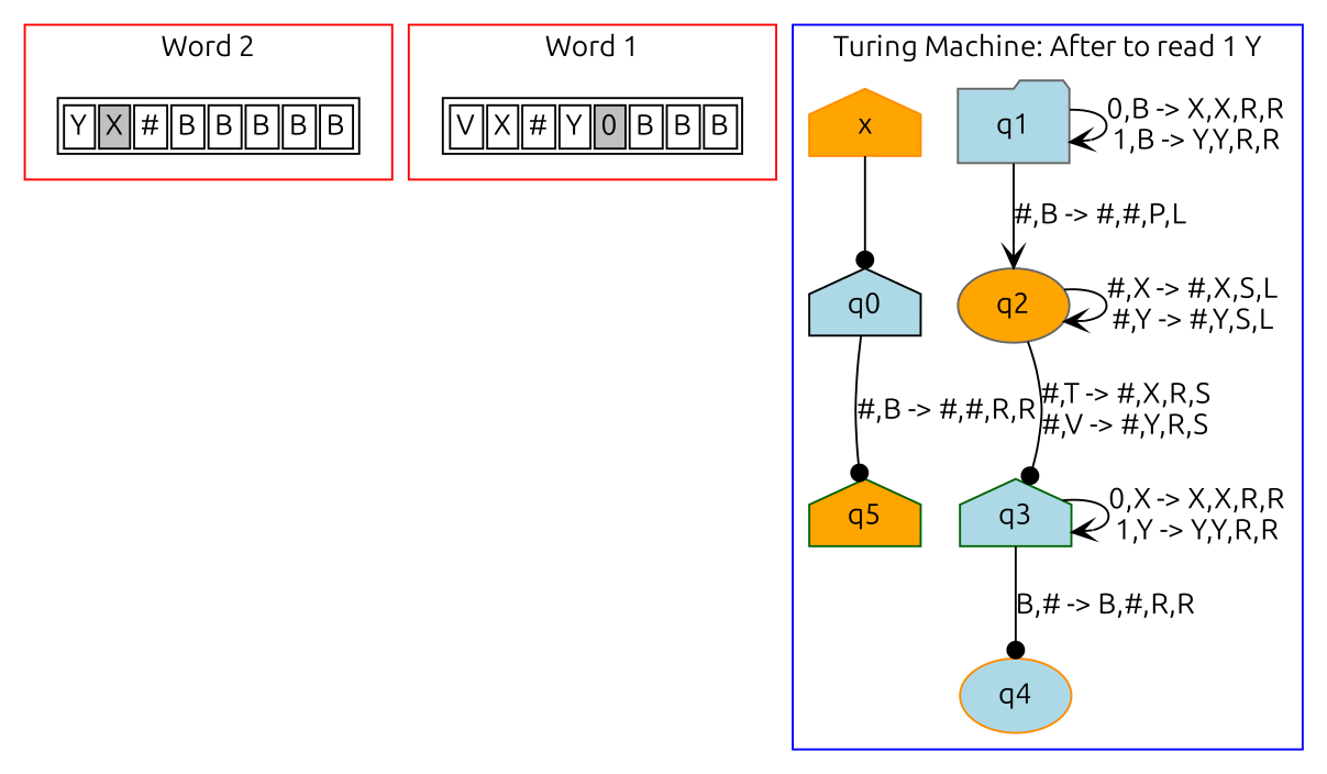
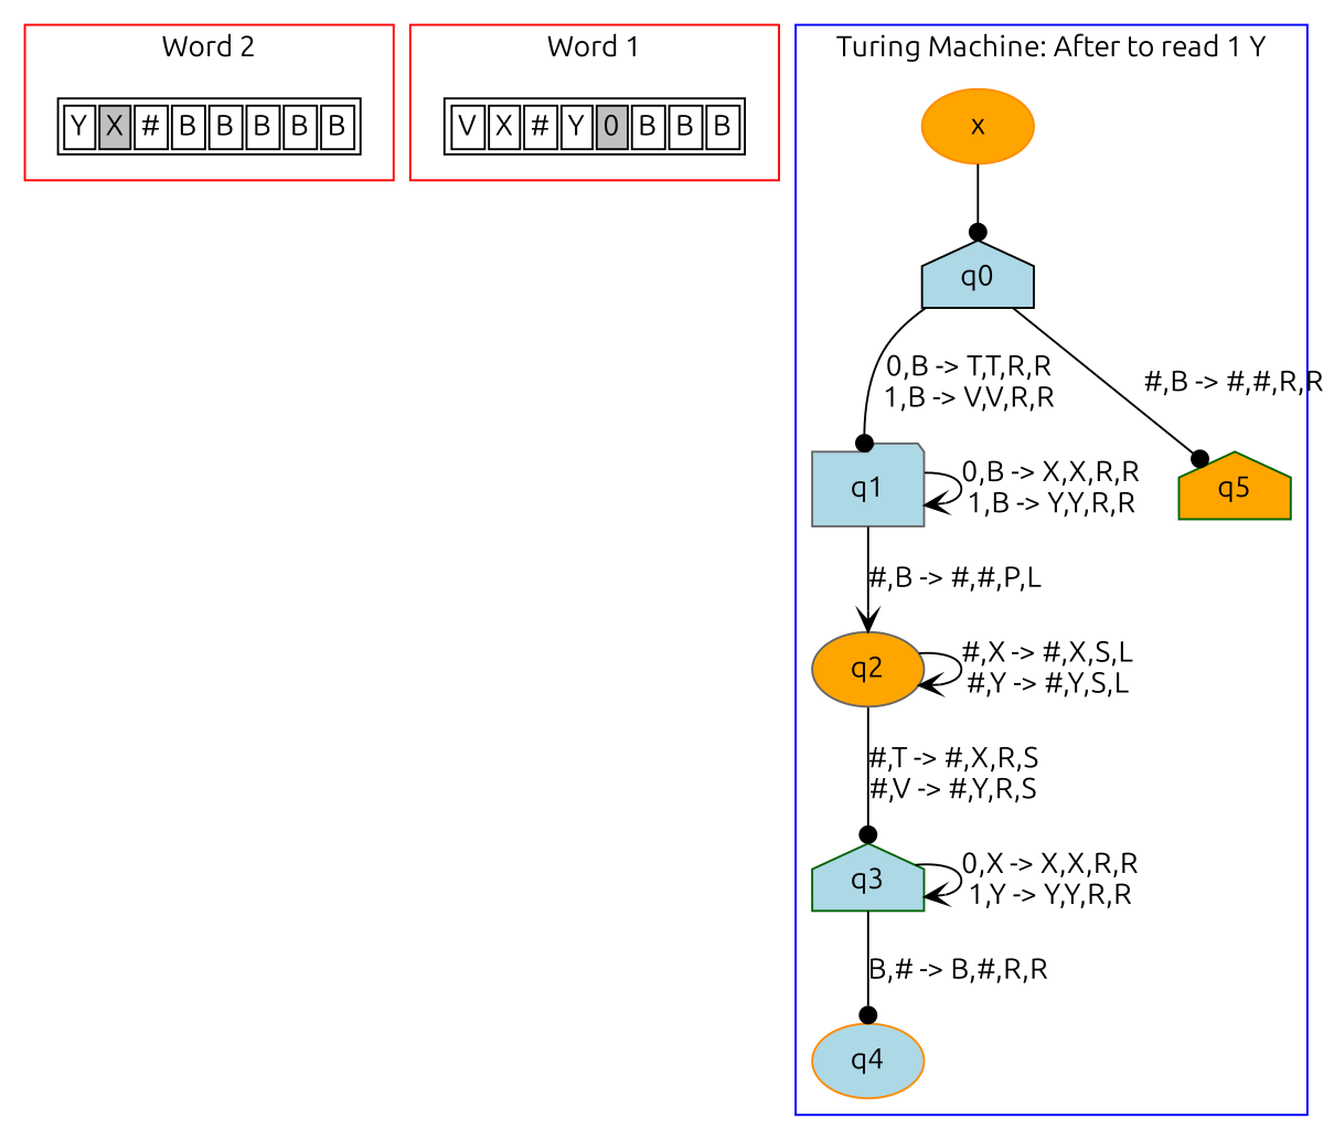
  digraph {
    fontname=Ubuntu
    node [fontname=Ubuntu shape=house fillcolor=lightblue style=filled]
    edge [arrowhead=dot fontname=Ubuntu]
    n1 [label=<<TABLE> <TR> <TD><FONT>Y</FONT></TD> <TD BGCOLOR="gray"><FONT>X</FONT></TD> <TD><FONT>#</FONT></TD> <TD><FONT>B</FONT></TD> <TD><FONT>B</FONT></TD> <TD><FONT>B</FONT></TD> <TD><FONT>B</FONT></TD> <TD><FONT>B</FONT></TD> </TR> </TABLE>> shape=plaintext fillcolor="" style=""]
    n2 [label=<<TABLE> <TR> <TD><FONT>V</FONT></TD> <TD><FONT>X</FONT></TD> <TD><FONT>#</FONT></TD> <TD><FONT>Y</FONT></TD> <TD BGCOLOR="gray"><FONT>0</FONT></TD> <TD><FONT>B</FONT></TD> <TD><FONT>B</FONT></TD> <TD><FONT>B</FONT></TD> </TR> </TABLE>> shape=plaintext fillcolor="" style=""]
    q0 [color=black]
    q1 [color=gray40 shape=folder]
    q5 [color=darkgreen fillcolor=orange]
    q2 [color=gray40 fillcolor=orange shape=ellipse]
    q3 [color=darkgreen]
    q4 [color=darkorange shape=ellipse]
-   x [color=darkorange fillcolor=orange]
+   x [color=darkorange fillcolor=orange shape=ellipse]
    subgraph cluster_1 {
      color=red
      label="Word 2"
      n1
    }
    subgraph cluster_2 {
      color=red
      label="Word 1"
      n2
    }
    subgraph cluster_3 {
      color=blue
      label="Turing Machine: After to read 1 Y"
      q0
      q1
      q5
      q2
      q3
      q4
      x
    }
+   q0 -> q1 [label="0,B -> T,T,R,R\n1,B -> V,V,R,R"]
    q0 -> q5 [label="#,B -> #,#,R,R"]
    q1 -> q1 [arrowhead=vee label="0,B -> X,X,R,R\n1,B -> Y,Y,R,R"]
    q1 -> q2 [arrowhead=vee label="#,B -> #,#,P,L"]
    q2 -> q2 [arrowhead=vee label="#,X -> #,X,S,L\n#,Y -> #,Y,S,L"]
    q2 -> q3 [label="#,T -> #,X,R,S\n#,V -> #,Y,R,S"]
    q3 -> q3 [arrowhead=vee label="0,X -> X,X,R,R\n1,Y -> Y,Y,R,R"]
    q3 -> q4 [label="B,# -> B,#,R,R"]
    x -> q0
  }
